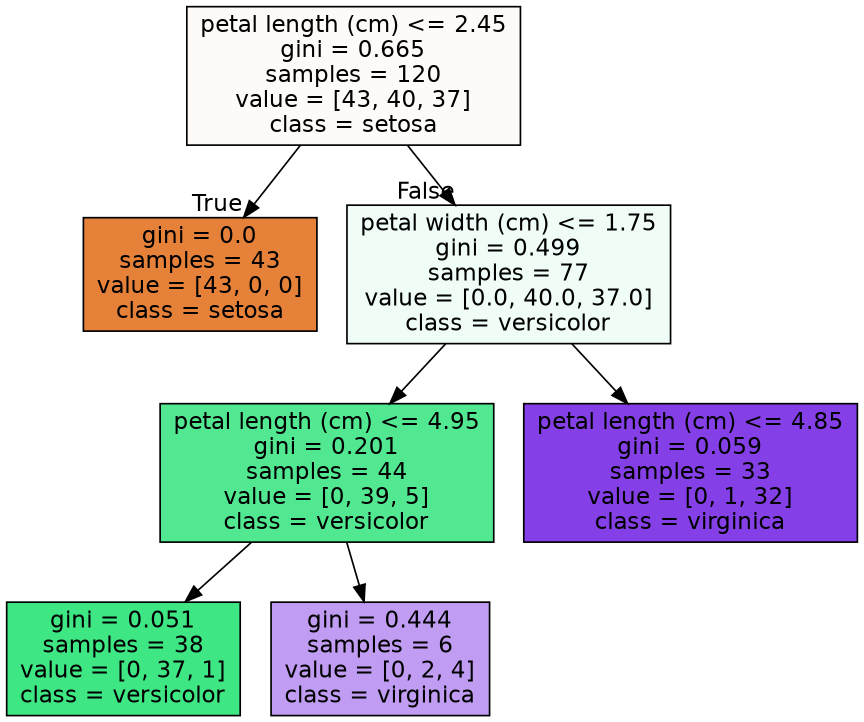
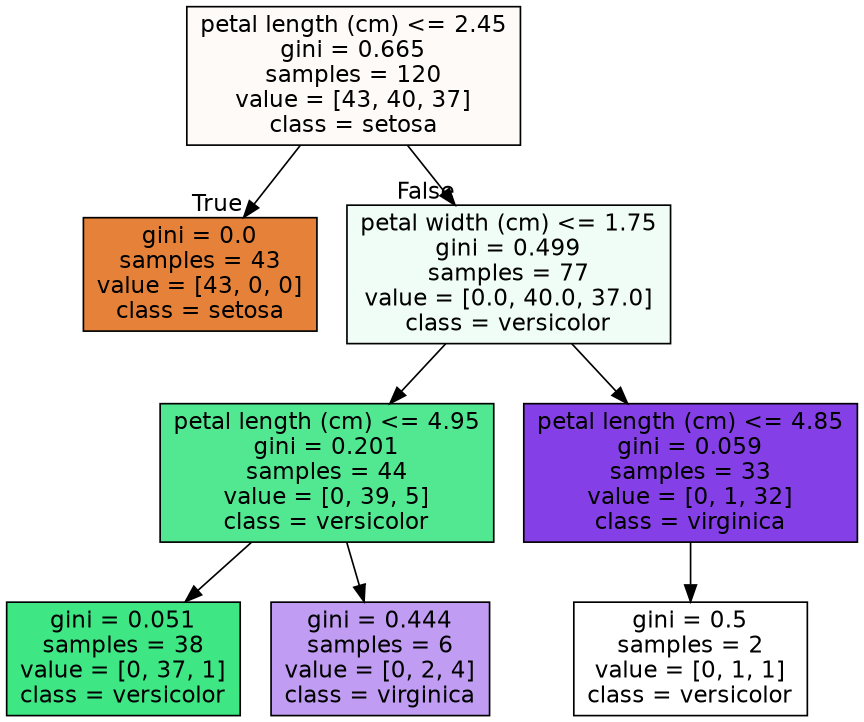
  digraph {
    node [color=black fontname=helvetica shape=box style=filled]
    edge [fontname=helvetica]
    n1 [fillcolor="#fefaf8" label="petal length (cm) <= 2.45\ngini = 0.665\nsamples = 120\nvalue = [43, 40, 37]\nclass = setosa"]
    n2 [fillcolor="#e58139" label="gini = 0.0\nsamples = 43\nvalue = [43, 0, 0]\nclass = setosa"]
    n3 [fillcolor="#f0fdf6" label="petal width (cm) <= 1.75\ngini = 0.499\nsamples = 77\nvalue = [0.0, 40.0, 37.0]\nclass = versicolor"]
    n4 [fillcolor="#52e891" label="petal length (cm) <= 4.95\ngini = 0.201\nsamples = 44\nvalue = [0, 39, 5]\nclass = versicolor"]
    n5 [fillcolor="#853fe6" label="petal length (cm) <= 4.85\ngini = 0.059\nsamples = 33\nvalue = [0, 1, 32]\nclass = virginica"]
    n6 [fillcolor="#3ee684" label="gini = 0.051\nsamples = 38\nvalue = [0, 37, 1]\nclass = versicolor"]
    n7 [fillcolor="#c09cf2" label="gini = 0.444\nsamples = 6\nvalue = [0, 2, 4]\nclass = virginica"]
+   n8 [fillcolor="#ffffff" label="gini = 0.5\nsamples = 2\nvalue = [0, 1, 1]\nclass = versicolor"]
    n1 -> n2 [headlabel=True labelangle=45 labeldistance=2.5]
    n1 -> n3 [headlabel=False labelangle=-45 labeldistance=2.5]
    n3 -> n4
    n3 -> n5
    n4 -> n6
    n4 -> n7
+   n5 -> n8
  }
